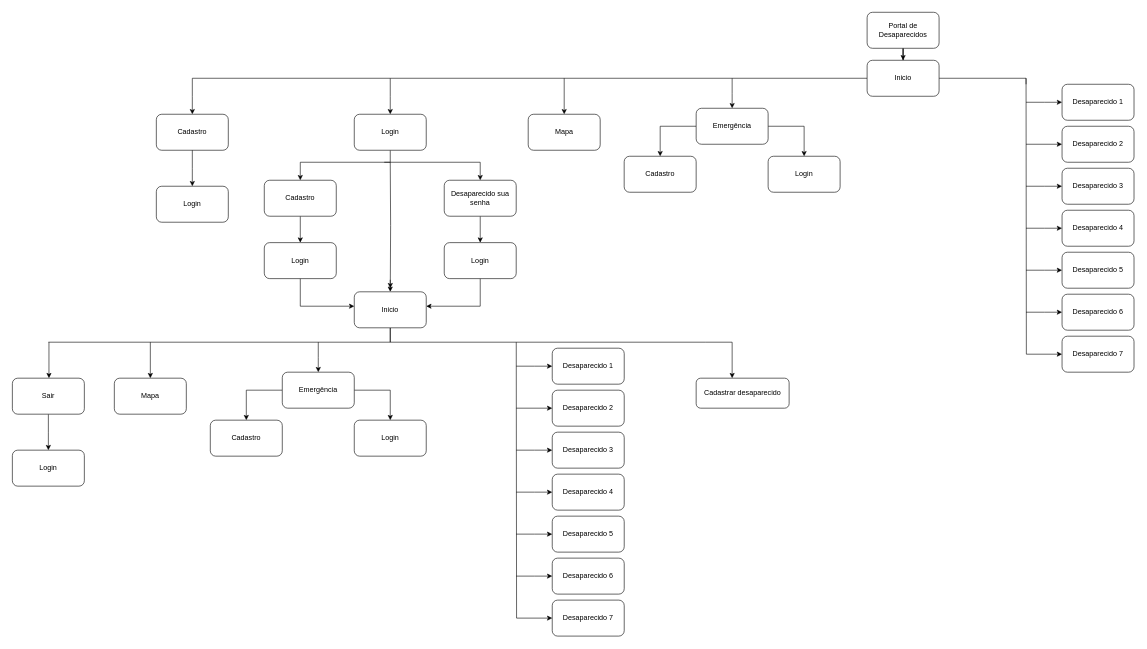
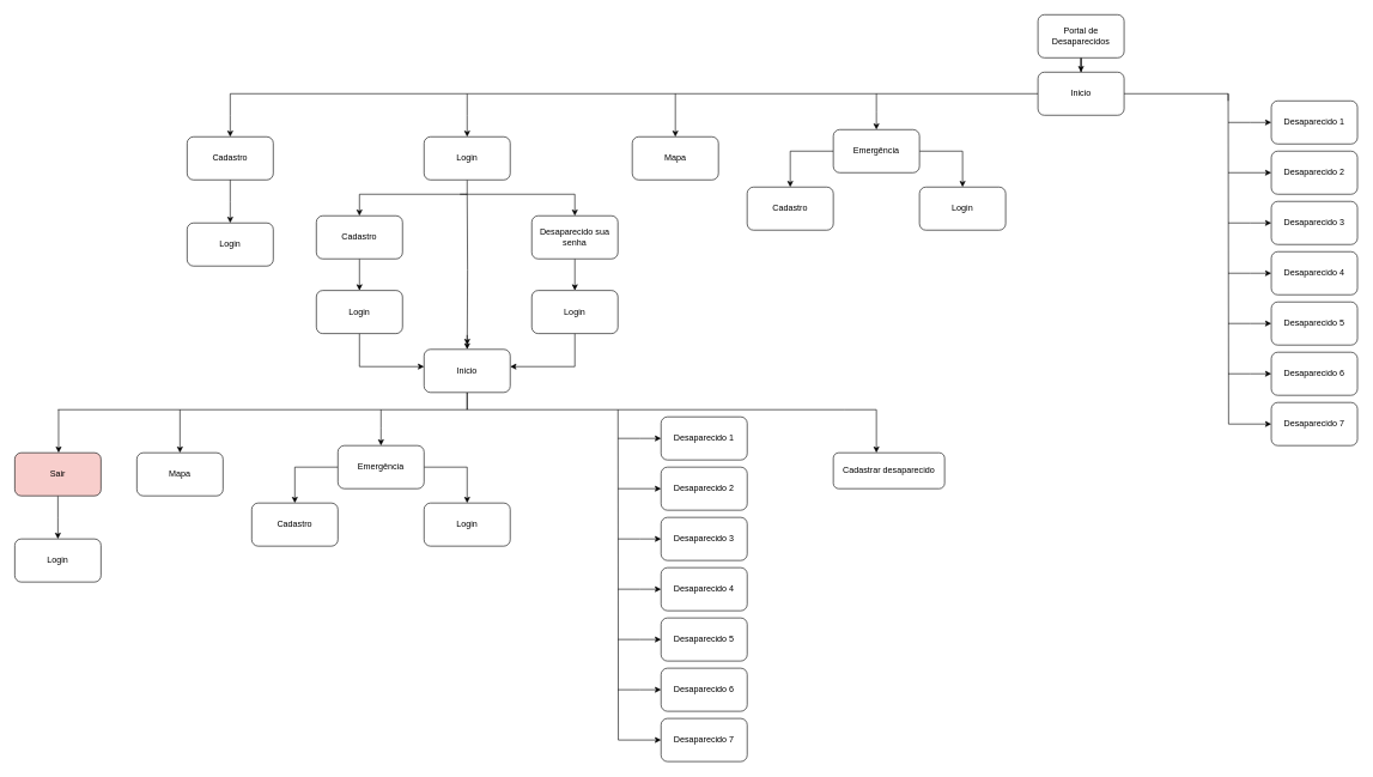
  <mxCell id="0" />
  <mxCell id="1" parent="0" />
  <mxCell id="2" style="edgeStyle=orthogonalEdgeStyle;rounded=0;orthogonalLoop=1;jettySize=auto;html=1;entryX=0.5;entryY=0;entryDx=0;entryDy=0;" edge="1" parent="1" source="3" target="12"><mxGeometry relative="1" as="geometry" /></mxCell>
  <mxCell id="3" value="Portal de Desaparecidos" style="rounded=1;whiteSpace=wrap;html=1;" parent="1" vertex="1"><mxGeometry x="1445" width="120" height="60" as="geometry" y="20" /></mxCell>
  <mxCell id="4" style="edgeStyle=orthogonalEdgeStyle;rounded=0;orthogonalLoop=1;jettySize=auto;html=1;entryX=0.5;entryY=0;entryDx=0;entryDy=0;" edge="1" parent="1" source="7" target="9"><mxGeometry relative="1" as="geometry"><Array as="points"><mxPoint x="1340" y="210" /></Array></mxGeometry></mxCell>
  <mxCell id="5" style="edgeStyle=orthogonalEdgeStyle;rounded=0;orthogonalLoop=1;jettySize=auto;html=1;entryX=0.5;entryY=0;entryDx=0;entryDy=0;" edge="1" parent="1" source="7" target="8"><mxGeometry relative="1" as="geometry"><Array as="points"><mxPoint x="1100" y="210" /></Array></mxGeometry></mxCell>
  <mxCell id="6" style="edgeStyle=orthogonalEdgeStyle;rounded=0;orthogonalLoop=1;jettySize=auto;html=1;startArrow=classic;startFill=1;endArrow=none;endFill=0;" edge="1" parent="1" source="7"><mxGeometry relative="1" as="geometry"><mxPoint x="1220" y="130" as="targetPoint" /></mxGeometry></mxCell>
  <mxCell id="7" value="Emergência" style="rounded=1;whiteSpace=wrap;html=1;" vertex="1" parent="1"><mxGeometry x="1160" y="180" width="120" height="60" as="geometry" /></mxCell>
  <mxCell id="8" value="Cadastro" style="rounded=1;whiteSpace=wrap;html=1;" vertex="1" parent="1"><mxGeometry x="1040" y="260" width="120" height="60" as="geometry" /></mxCell>
  <mxCell id="9" value="Login" style="rounded=1;whiteSpace=wrap;html=1;" vertex="1" parent="1"><mxGeometry x="1280" y="260" width="120" height="60" as="geometry" /></mxCell>
  <mxCell id="10" style="edgeStyle=orthogonalEdgeStyle;rounded=0;orthogonalLoop=1;jettySize=auto;html=1;endArrow=none;endFill=0;" edge="1" parent="1" source="12"><mxGeometry relative="1" as="geometry"><mxPoint x="320" y="130" as="targetPoint" /><Array as="points"><mxPoint x="650" y="130" /></Array></mxGeometry></mxCell>
  <mxCell id="11" style="edgeStyle=orthogonalEdgeStyle;rounded=0;orthogonalLoop=1;jettySize=auto;html=1;endArrow=none;endFill=0;" edge="1" parent="1" source="12"><mxGeometry relative="1" as="geometry"><mxPoint x="1710" y="140" as="targetPoint" /><Array as="points"><mxPoint x="1710" y="130" /></Array></mxGeometry></mxCell>
  <mxCell id="12" value="Inicio" style="rounded=1;whiteSpace=wrap;html=1;" vertex="1" parent="1"><mxGeometry x="1445" y="100" width="120" height="60" as="geometry" /></mxCell>
  <mxCell id="13" value="Desaparecido 1" style="rounded=1;whiteSpace=wrap;html=1;" vertex="1" parent="1"><mxGeometry x="1770" y="140" width="120" height="60" as="geometry" /></mxCell>
  <mxCell id="14" value="Desaparecido 2" style="rounded=1;whiteSpace=wrap;html=1;" vertex="1" parent="1"><mxGeometry x="1770" y="210" width="120" height="60" as="geometry" /></mxCell>
  <mxCell id="15" value="Desaparecido 3" style="rounded=1;whiteSpace=wrap;html=1;" vertex="1" parent="1"><mxGeometry x="1770" y="280" width="120" height="60" as="geometry" /></mxCell>
  <mxCell id="16" style="edgeStyle=orthogonalEdgeStyle;rounded=0;orthogonalLoop=1;jettySize=auto;html=1;startArrow=classic;startFill=1;endArrow=none;endFill=0;" edge="1" parent="1" source="17"><mxGeometry relative="1" as="geometry"><mxPoint x="1710" y="380" as="targetPoint" /><Array as="points" /></mxGeometry></mxCell>
  <mxCell id="17" value="Desaparecido 4" style="rounded=1;whiteSpace=wrap;html=1;" vertex="1" parent="1"><mxGeometry x="1770" y="350" width="120" height="60" as="geometry" /></mxCell>
  <mxCell id="18" value="Desaparecido 5" style="rounded=1;whiteSpace=wrap;html=1;" vertex="1" parent="1"><mxGeometry x="1770" y="420" width="120" height="60" as="geometry" /></mxCell>
  <mxCell id="19" value="Desaparecido 6" style="rounded=1;whiteSpace=wrap;html=1;" vertex="1" parent="1"><mxGeometry x="1770" y="490" width="120" height="60" as="geometry" /></mxCell>
  <mxCell id="20" style="edgeStyle=orthogonalEdgeStyle;rounded=0;orthogonalLoop=1;jettySize=auto;html=1;startArrow=classic;startFill=1;endArrow=none;endFill=0;" edge="1" parent="1" source="21"><mxGeometry relative="1" as="geometry"><mxPoint x="1710" y="130" as="targetPoint" /></mxGeometry></mxCell>
  <mxCell id="21" value="Desaparecido 7" style="rounded=1;whiteSpace=wrap;html=1;" vertex="1" parent="1"><mxGeometry x="1770" y="560" width="120" height="60" as="geometry" /></mxCell>
  <mxCell id="22" style="edgeStyle=orthogonalEdgeStyle;rounded=0;orthogonalLoop=1;jettySize=auto;html=1;startArrow=classic;startFill=1;endArrow=none;endFill=0;" edge="1" parent="1" source="18"><mxGeometry relative="1" as="geometry"><mxPoint x="1710" y="450" as="targetPoint" /><mxPoint x="1770" y="530" as="sourcePoint" /><Array as="points" /></mxGeometry></mxCell>
  <mxCell id="23" style="edgeStyle=orthogonalEdgeStyle;rounded=0;orthogonalLoop=1;jettySize=auto;html=1;startArrow=classic;startFill=1;endArrow=none;endFill=0;" edge="1" parent="1" source="19"><mxGeometry relative="1" as="geometry"><mxPoint x="1710" y="520" as="targetPoint" /><mxPoint x="1770" y="609.5" as="sourcePoint" /><Array as="points" /></mxGeometry></mxCell>
  <mxCell id="24" style="edgeStyle=orthogonalEdgeStyle;rounded=0;orthogonalLoop=1;jettySize=auto;html=1;startArrow=classic;startFill=1;endArrow=none;endFill=0;" edge="1" parent="1" source="15"><mxGeometry relative="1" as="geometry"><mxPoint x="1710" y="310" as="targetPoint" /><mxPoint x="1780" y="370" as="sourcePoint" /><Array as="points" /></mxGeometry></mxCell>
  <mxCell id="25" style="edgeStyle=orthogonalEdgeStyle;rounded=0;orthogonalLoop=1;jettySize=auto;html=1;startArrow=classic;startFill=1;endArrow=none;endFill=0;exitX=0;exitY=0.5;exitDx=0;exitDy=0;" edge="1" parent="1" source="14"><mxGeometry relative="1" as="geometry"><mxPoint x="1710" y="240" as="targetPoint" /><mxPoint x="1770" y="290" as="sourcePoint" /><Array as="points"><mxPoint x="1710" y="240" /></Array></mxGeometry></mxCell>
  <mxCell id="26" style="edgeStyle=orthogonalEdgeStyle;rounded=0;orthogonalLoop=1;jettySize=auto;html=1;startArrow=classic;startFill=1;endArrow=none;endFill=0;" edge="1" parent="1" source="13"><mxGeometry relative="1" as="geometry"><mxPoint x="1710" y="170" as="targetPoint" /><mxPoint x="1770" y="209.5" as="sourcePoint" /><Array as="points" /></mxGeometry></mxCell>
  <mxCell id="27" style="edgeStyle=orthogonalEdgeStyle;rounded=0;orthogonalLoop=1;jettySize=auto;html=1;startArrow=classic;startFill=1;endArrow=none;endFill=0;" edge="1" parent="1" source="28"><mxGeometry relative="1" as="geometry"><mxPoint x="940" y="130" as="targetPoint" /><Array as="points"><mxPoint x="940" y="130" /></Array></mxGeometry></mxCell>
  <mxCell id="28" value="Mapa" style="rounded=1;whiteSpace=wrap;html=1;" vertex="1" parent="1"><mxGeometry x="880" y="190" width="120" height="60" as="geometry" /></mxCell>
  <mxCell id="29" style="edgeStyle=orthogonalEdgeStyle;rounded=0;orthogonalLoop=1;jettySize=auto;html=1;startArrow=classic;startFill=1;endArrow=none;endFill=0;" edge="1" parent="1" source="31"><mxGeometry relative="1" as="geometry"><mxPoint x="650" y="130" as="targetPoint" /></mxGeometry></mxCell>
  <mxCell id="30" style="edgeStyle=orthogonalEdgeStyle;rounded=0;orthogonalLoop=1;jettySize=auto;html=1;endArrow=none;endFill=0;" edge="1" parent="1" source="31"><mxGeometry relative="1" as="geometry"><mxPoint x="650" y="270" as="targetPoint" /></mxGeometry></mxCell>
  <mxCell id="31" value="Login" style="rounded=1;whiteSpace=wrap;html=1;" vertex="1" parent="1"><mxGeometry x="590" y="190" width="120" height="60" as="geometry" /></mxCell>
  <mxCell id="32" style="edgeStyle=orthogonalEdgeStyle;rounded=0;orthogonalLoop=1;jettySize=auto;html=1;startArrow=classic;startFill=1;endArrow=none;endFill=0;exitX=0.5;exitY=0;exitDx=0;exitDy=0;" edge="1" parent="1" source="34"><mxGeometry relative="1" as="geometry"><mxPoint x="650" y="270" as="targetPoint" /><Array as="points"><mxPoint x="500" y="270" /></Array></mxGeometry></mxCell>
  <mxCell id="33" style="edgeStyle=orthogonalEdgeStyle;rounded=0;orthogonalLoop=1;jettySize=auto;html=1;entryX=0.5;entryY=0;entryDx=0;entryDy=0;" edge="1" parent="1" source="34" target="40"><mxGeometry relative="1" as="geometry" /></mxCell>
  <mxCell id="34" value="Cadastro" style="rounded=1;whiteSpace=wrap;html=1;" vertex="1" parent="1"><mxGeometry x="440" y="300" width="120" height="60" as="geometry" /></mxCell>
  <mxCell id="35" style="edgeStyle=orthogonalEdgeStyle;rounded=0;orthogonalLoop=1;jettySize=auto;html=1;endArrow=none;endFill=0;startArrow=classic;startFill=1;" edge="1" parent="1" source="37"><mxGeometry relative="1" as="geometry"><mxPoint x="640" y="270" as="targetPoint" /><Array as="points"><mxPoint x="800" y="270" /></Array></mxGeometry></mxCell>
  <mxCell id="36" style="edgeStyle=orthogonalEdgeStyle;rounded=0;orthogonalLoop=1;jettySize=auto;html=1;entryX=0.5;entryY=0;entryDx=0;entryDy=0;" edge="1" parent="1" source="37" target="42"><mxGeometry relative="1" as="geometry" /></mxCell>
  <mxCell id="37" value="Desaparecido sua senha" style="rounded=1;whiteSpace=wrap;html=1;" vertex="1" parent="1"><mxGeometry x="740" y="300" width="120" height="60" as="geometry" /></mxCell>
  <mxCell id="38" style="edgeStyle=orthogonalEdgeStyle;rounded=0;orthogonalLoop=1;jettySize=auto;html=1;startArrow=classic;startFill=1;endArrow=none;endFill=0;" edge="1" parent="1"><mxGeometry relative="1" as="geometry"><mxPoint x="650" y="270" as="targetPoint" /><mxPoint x="650.059" y="480" as="sourcePoint" /></mxGeometry></mxCell>
  <mxCell id="39" style="edgeStyle=orthogonalEdgeStyle;rounded=0;orthogonalLoop=1;jettySize=auto;html=1;entryX=0;entryY=0.5;entryDx=0;entryDy=0;" edge="1" parent="1" source="40"><mxGeometry relative="1" as="geometry"><mxPoint x="590" y="510" as="targetPoint" /><Array as="points"><mxPoint x="500" y="510" /></Array></mxGeometry></mxCell>
  <mxCell id="40" value="Login" style="rounded=1;whiteSpace=wrap;html=1;" vertex="1" parent="1"><mxGeometry x="440" y="404" width="120" height="60" as="geometry" /></mxCell>
  <mxCell id="41" style="edgeStyle=orthogonalEdgeStyle;rounded=0;orthogonalLoop=1;jettySize=auto;html=1;entryX=1;entryY=0.5;entryDx=0;entryDy=0;" edge="1" parent="1" source="42"><mxGeometry relative="1" as="geometry"><mxPoint x="710" y="510" as="targetPoint" /><Array as="points"><mxPoint x="800" y="510" /></Array></mxGeometry></mxCell>
  <mxCell id="42" value="Login" style="rounded=1;whiteSpace=wrap;html=1;" vertex="1" parent="1"><mxGeometry x="740" y="404" width="120" height="60" as="geometry" /></mxCell>
  <mxCell id="43" style="edgeStyle=orthogonalEdgeStyle;rounded=0;orthogonalLoop=1;jettySize=auto;html=1;entryX=0.5;entryY=0;entryDx=0;entryDy=0;" edge="1" parent="1" target="52"><mxGeometry relative="1" as="geometry"><mxPoint x="650" y="466" as="sourcePoint" /></mxGeometry></mxCell>
  <mxCell id="44" style="edgeStyle=orthogonalEdgeStyle;rounded=0;orthogonalLoop=1;jettySize=auto;html=1;entryX=0.5;entryY=0;entryDx=0;entryDy=0;" edge="1" parent="1" source="47" target="49"><mxGeometry relative="1" as="geometry"><Array as="points"><mxPoint x="650" y="650" /></Array></mxGeometry></mxCell>
  <mxCell id="45" style="edgeStyle=orthogonalEdgeStyle;rounded=0;orthogonalLoop=1;jettySize=auto;html=1;entryX=0.5;entryY=0;entryDx=0;entryDy=0;" edge="1" parent="1" source="47" target="48"><mxGeometry relative="1" as="geometry"><Array as="points"><mxPoint x="410" y="650" /></Array></mxGeometry></mxCell>
  <mxCell id="46" style="edgeStyle=orthogonalEdgeStyle;rounded=0;orthogonalLoop=1;jettySize=auto;html=1;startArrow=classic;startFill=1;endArrow=none;endFill=0;" edge="1" parent="1" source="47"><mxGeometry relative="1" as="geometry"><mxPoint x="530" y="570" as="targetPoint" /></mxGeometry></mxCell>
  <mxCell id="47" value="Emergência" style="rounded=1;whiteSpace=wrap;html=1;" vertex="1" parent="1"><mxGeometry x="470" y="620" width="120" height="60" as="geometry" /></mxCell>
  <mxCell id="48" value="Cadastro" style="rounded=1;whiteSpace=wrap;html=1;" vertex="1" parent="1"><mxGeometry x="350" y="700" width="120" height="60" as="geometry" /></mxCell>
  <mxCell id="49" value="Login" style="rounded=1;whiteSpace=wrap;html=1;" vertex="1" parent="1"><mxGeometry x="590" y="700" width="120" height="60" as="geometry" /></mxCell>
  <mxCell id="50" style="edgeStyle=orthogonalEdgeStyle;rounded=0;orthogonalLoop=1;jettySize=auto;html=1;endArrow=none;endFill=0;" edge="1" parent="1" source="52"><mxGeometry relative="1" as="geometry"><mxPoint x="80" y="570" as="targetPoint" /><Array as="points"><mxPoint x="650" y="570" /></Array></mxGeometry></mxCell>
  <mxCell id="51" style="edgeStyle=orthogonalEdgeStyle;rounded=0;orthogonalLoop=1;jettySize=auto;html=1;endArrow=none;endFill=0;" edge="1" parent="1" source="52"><mxGeometry relative="1" as="geometry"><mxPoint x="1220" y="570" as="targetPoint" /><Array as="points"><mxPoint x="650" y="570" /><mxPoint x="1175" y="570" /></Array></mxGeometry></mxCell>
  <mxCell id="52" value="Inicio" style="rounded=1;whiteSpace=wrap;html=1;" vertex="1" parent="1"><mxGeometry x="590" y="486" width="120" height="60" as="geometry" /></mxCell>
  <mxCell id="53" style="edgeStyle=orthogonalEdgeStyle;rounded=0;orthogonalLoop=1;jettySize=auto;html=1;startArrow=classic;startFill=1;endArrow=none;endFill=0;" edge="1" parent="1" source="54"><mxGeometry relative="1" as="geometry"><mxPoint x="250" y="570" as="targetPoint" /><Array as="points"><mxPoint x="250" y="570" /></Array></mxGeometry></mxCell>
  <mxCell id="54" value="Mapa" style="rounded=1;whiteSpace=wrap;html=1;" vertex="1" parent="1"><mxGeometry x="190" y="630" width="120" height="60" as="geometry" /></mxCell>
  <mxCell id="55" value="Desaparecido 1" style="rounded=1;whiteSpace=wrap;html=1;" vertex="1" parent="1"><mxGeometry x="920.06" y="580" width="120" height="60" as="geometry" /></mxCell>
  <mxCell id="56" value="Desaparecido 2" style="rounded=1;whiteSpace=wrap;html=1;" vertex="1" parent="1"><mxGeometry x="920.06" y="650" width="120" height="60" as="geometry" /></mxCell>
  <mxCell id="57" value="Desaparecido 3" style="rounded=1;whiteSpace=wrap;html=1;" vertex="1" parent="1"><mxGeometry x="920.06" y="720" width="120" height="60" as="geometry" /></mxCell>
  <mxCell id="58" style="edgeStyle=orthogonalEdgeStyle;rounded=0;orthogonalLoop=1;jettySize=auto;html=1;startArrow=classic;startFill=1;endArrow=none;endFill=0;" edge="1" parent="1" source="59"><mxGeometry relative="1" as="geometry"><mxPoint x="860.06" y="820" as="targetPoint" /><Array as="points" /></mxGeometry></mxCell>
  <mxCell id="59" value="Desaparecido 4" style="rounded=1;whiteSpace=wrap;html=1;" vertex="1" parent="1"><mxGeometry x="920.06" y="790" width="120" height="60" as="geometry" /></mxCell>
  <mxCell id="60" value="Desaparecido 5" style="rounded=1;whiteSpace=wrap;html=1;" vertex="1" parent="1"><mxGeometry x="920.06" y="860" width="120" height="60" as="geometry" /></mxCell>
  <mxCell id="61" value="Desaparecido 6" style="rounded=1;whiteSpace=wrap;html=1;" vertex="1" parent="1"><mxGeometry x="920.06" y="930" width="120" height="60" as="geometry" /></mxCell>
  <mxCell id="62" style="edgeStyle=orthogonalEdgeStyle;rounded=0;orthogonalLoop=1;jettySize=auto;html=1;startArrow=classic;startFill=1;endArrow=none;endFill=0;" edge="1" parent="1" source="63"><mxGeometry relative="1" as="geometry"><mxPoint x="860.06" y="570" as="targetPoint" /></mxGeometry></mxCell>
  <mxCell id="63" value="Desaparecido 7" style="rounded=1;whiteSpace=wrap;html=1;" vertex="1" parent="1"><mxGeometry x="920.06" y="1000" width="120" height="60" as="geometry" /></mxCell>
  <mxCell id="64" style="edgeStyle=orthogonalEdgeStyle;rounded=0;orthogonalLoop=1;jettySize=auto;html=1;startArrow=classic;startFill=1;endArrow=none;endFill=0;" edge="1" parent="1" source="60"><mxGeometry relative="1" as="geometry"><mxPoint x="860.06" y="890" as="targetPoint" /><mxPoint x="920.06" y="970" as="sourcePoint" /><Array as="points" /></mxGeometry></mxCell>
  <mxCell id="65" style="edgeStyle=orthogonalEdgeStyle;rounded=0;orthogonalLoop=1;jettySize=auto;html=1;startArrow=classic;startFill=1;endArrow=none;endFill=0;" edge="1" parent="1" source="61"><mxGeometry relative="1" as="geometry"><mxPoint x="860.06" y="960" as="targetPoint" /><mxPoint x="920.06" y="1049.5" as="sourcePoint" /><Array as="points" /></mxGeometry></mxCell>
  <mxCell id="66" style="edgeStyle=orthogonalEdgeStyle;rounded=0;orthogonalLoop=1;jettySize=auto;html=1;startArrow=classic;startFill=1;endArrow=none;endFill=0;" edge="1" parent="1" source="57"><mxGeometry relative="1" as="geometry"><mxPoint x="860.06" y="750" as="targetPoint" /><mxPoint x="930.06" y="810" as="sourcePoint" /><Array as="points" /></mxGeometry></mxCell>
  <mxCell id="67" style="edgeStyle=orthogonalEdgeStyle;rounded=0;orthogonalLoop=1;jettySize=auto;html=1;startArrow=classic;startFill=1;endArrow=none;endFill=0;exitX=0;exitY=0.5;exitDx=0;exitDy=0;" edge="1" parent="1" source="56"><mxGeometry relative="1" as="geometry"><mxPoint x="860.06" y="680" as="targetPoint" /><mxPoint x="920.06" y="730" as="sourcePoint" /><Array as="points"><mxPoint x="860.06" y="680" /></Array></mxGeometry></mxCell>
  <mxCell id="68" style="edgeStyle=orthogonalEdgeStyle;rounded=0;orthogonalLoop=1;jettySize=auto;html=1;startArrow=classic;startFill=1;endArrow=none;endFill=0;" edge="1" parent="1" source="55"><mxGeometry relative="1" as="geometry"><mxPoint x="860.06" y="610" as="targetPoint" /><mxPoint x="920.06" y="649.5" as="sourcePoint" /><Array as="points" /></mxGeometry></mxCell>
  <mxCell id="69" style="edgeStyle=orthogonalEdgeStyle;rounded=0;orthogonalLoop=1;jettySize=auto;html=1;startArrow=classic;startFill=1;endArrow=none;endFill=0;" edge="1" parent="1"><mxGeometry relative="1" as="geometry"><mxPoint x="81" y="570" as="targetPoint" /><Array as="points"><mxPoint x="81" y="570" /></Array><mxPoint x="81" y="630" as="sourcePoint" /></mxGeometry></mxCell>
  <mxCell id="70" style="edgeStyle=orthogonalEdgeStyle;rounded=0;orthogonalLoop=1;jettySize=auto;html=1;" edge="1" parent="1" source="71"><mxGeometry relative="1" as="geometry"><mxPoint x="80" y="750" as="targetPoint" /></mxGeometry></mxCell>
- <mxCell id="71" value="Sair" style="rounded=1;whiteSpace=wrap;html=1;" vertex="1" parent="1"><mxGeometry x="20" y="630" width="120" height="60" as="geometry" /></mxCell>
+ <mxCell id="71" value="Sair" style="rounded=1;whiteSpace=wrap;html=1;fillColor=#f8cecc;" vertex="1" parent="1"><mxGeometry x="20" y="630" width="120" height="60" as="geometry" /></mxCell>
  <mxCell id="72" value="Login" style="rounded=1;whiteSpace=wrap;html=1;" vertex="1" parent="1"><mxGeometry x="20" y="750" width="120" height="60" as="geometry" /></mxCell>
  <mxCell id="73" style="edgeStyle=orthogonalEdgeStyle;rounded=0;orthogonalLoop=1;jettySize=auto;html=1;startArrow=classic;startFill=1;endArrow=none;endFill=0;" edge="1" parent="1" source="74"><mxGeometry relative="1" as="geometry"><mxPoint x="1220" y="570" as="targetPoint" /><Array as="points"><mxPoint x="1220" y="570" /></Array></mxGeometry></mxCell>
  <mxCell id="74" value="Cadastrar desaparecido" style="rounded=1;whiteSpace=wrap;html=1;" vertex="1" parent="1"><mxGeometry x="1160" y="630" width="155" height="50" as="geometry" /></mxCell>
  <mxCell id="75" style="edgeStyle=orthogonalEdgeStyle;rounded=0;orthogonalLoop=1;jettySize=auto;html=1;startArrow=classic;startFill=1;endArrow=none;endFill=0;" edge="1" parent="1" source="76"><mxGeometry relative="1" as="geometry"><mxPoint x="320" y="130" as="targetPoint" /></mxGeometry></mxCell>
  <mxCell id="76" value="Cadastro" style="rounded=1;whiteSpace=wrap;html=1;" vertex="1" parent="1"><mxGeometry x="260" y="190" width="120" height="60" as="geometry" /></mxCell>
  <mxCell id="77" style="edgeStyle=orthogonalEdgeStyle;rounded=0;orthogonalLoop=1;jettySize=auto;html=1;startArrow=classic;startFill=1;endArrow=none;endFill=0;" edge="1" parent="1" source="78"><mxGeometry relative="1" as="geometry"><mxPoint x="320" y="250" as="targetPoint" /></mxGeometry></mxCell>
  <mxCell id="78" value="Login" style="rounded=1;whiteSpace=wrap;html=1;" vertex="1" parent="1"><mxGeometry x="260" y="310" width="120" height="60" as="geometry" /></mxCell>
